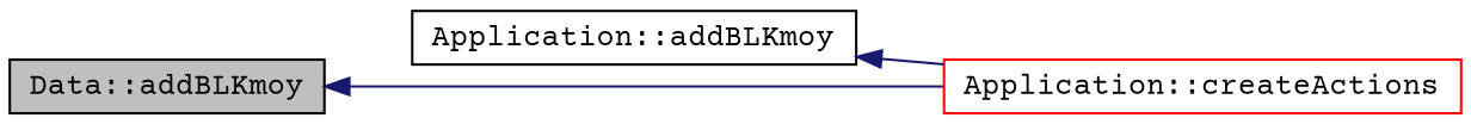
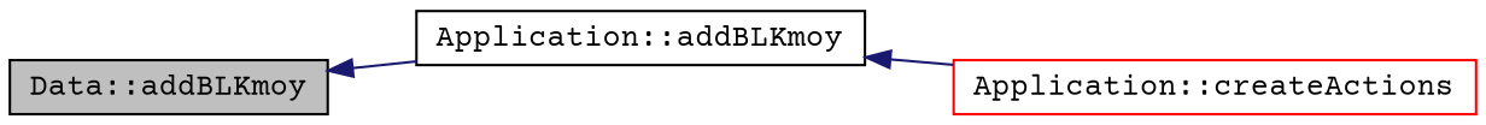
  digraph {
    fontname="Courier Prime"
    rankdir=LR
    node [color=black fillcolor=white fontname="Courier Prime" fontsize=12 shape=record style=filled]
    edge [color=midnightblue dir=back fontname="Courier Prime" fontsize=12 labelfontname=Helvetica labelfontsize=12 style=solid]
    n1 [fillcolor=grey75 fontcolor=black height=0.2 label="Data::addBLKmoy" width=0.4]
    n2 [height=0.2 label="Application::addBLKmoy" width=0.4]
    n3 [color=red height=0.2 label="Application::createActions" width=0.4]
-   n1 -> n3
+   n1 -> n2
    n2 -> n3
  }
